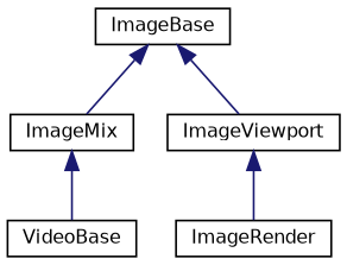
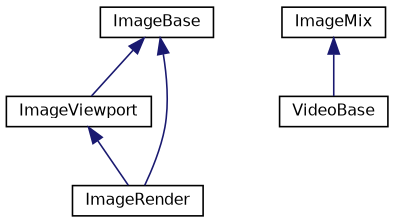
  digraph {
    rankdir=TB
    node [color=black fillcolor=white fontname=Helvetica fontsize=10 shape=record style=filled]
    edge [color=midnightblue dir=back fontname=Helvetica fontsize=10 labelfontname=Helvetica labelfontsize=10 style=solid]
    n1 [height=0.2 label=ImageBase width=0.4]
    n2 [height=0.2 label=ImageMix width=0.4]
    n3 [height=0.2 label=ImageViewport width=0.4]
    n4 [height=0.2 label=VideoBase width=0.4]
    n5 [height=0.2 label=ImageRender width=0.4]
-   n1 -> n2
+   n1 -> n5
    n1 -> n3
    n2 -> n4
    n3 -> n5
  }
